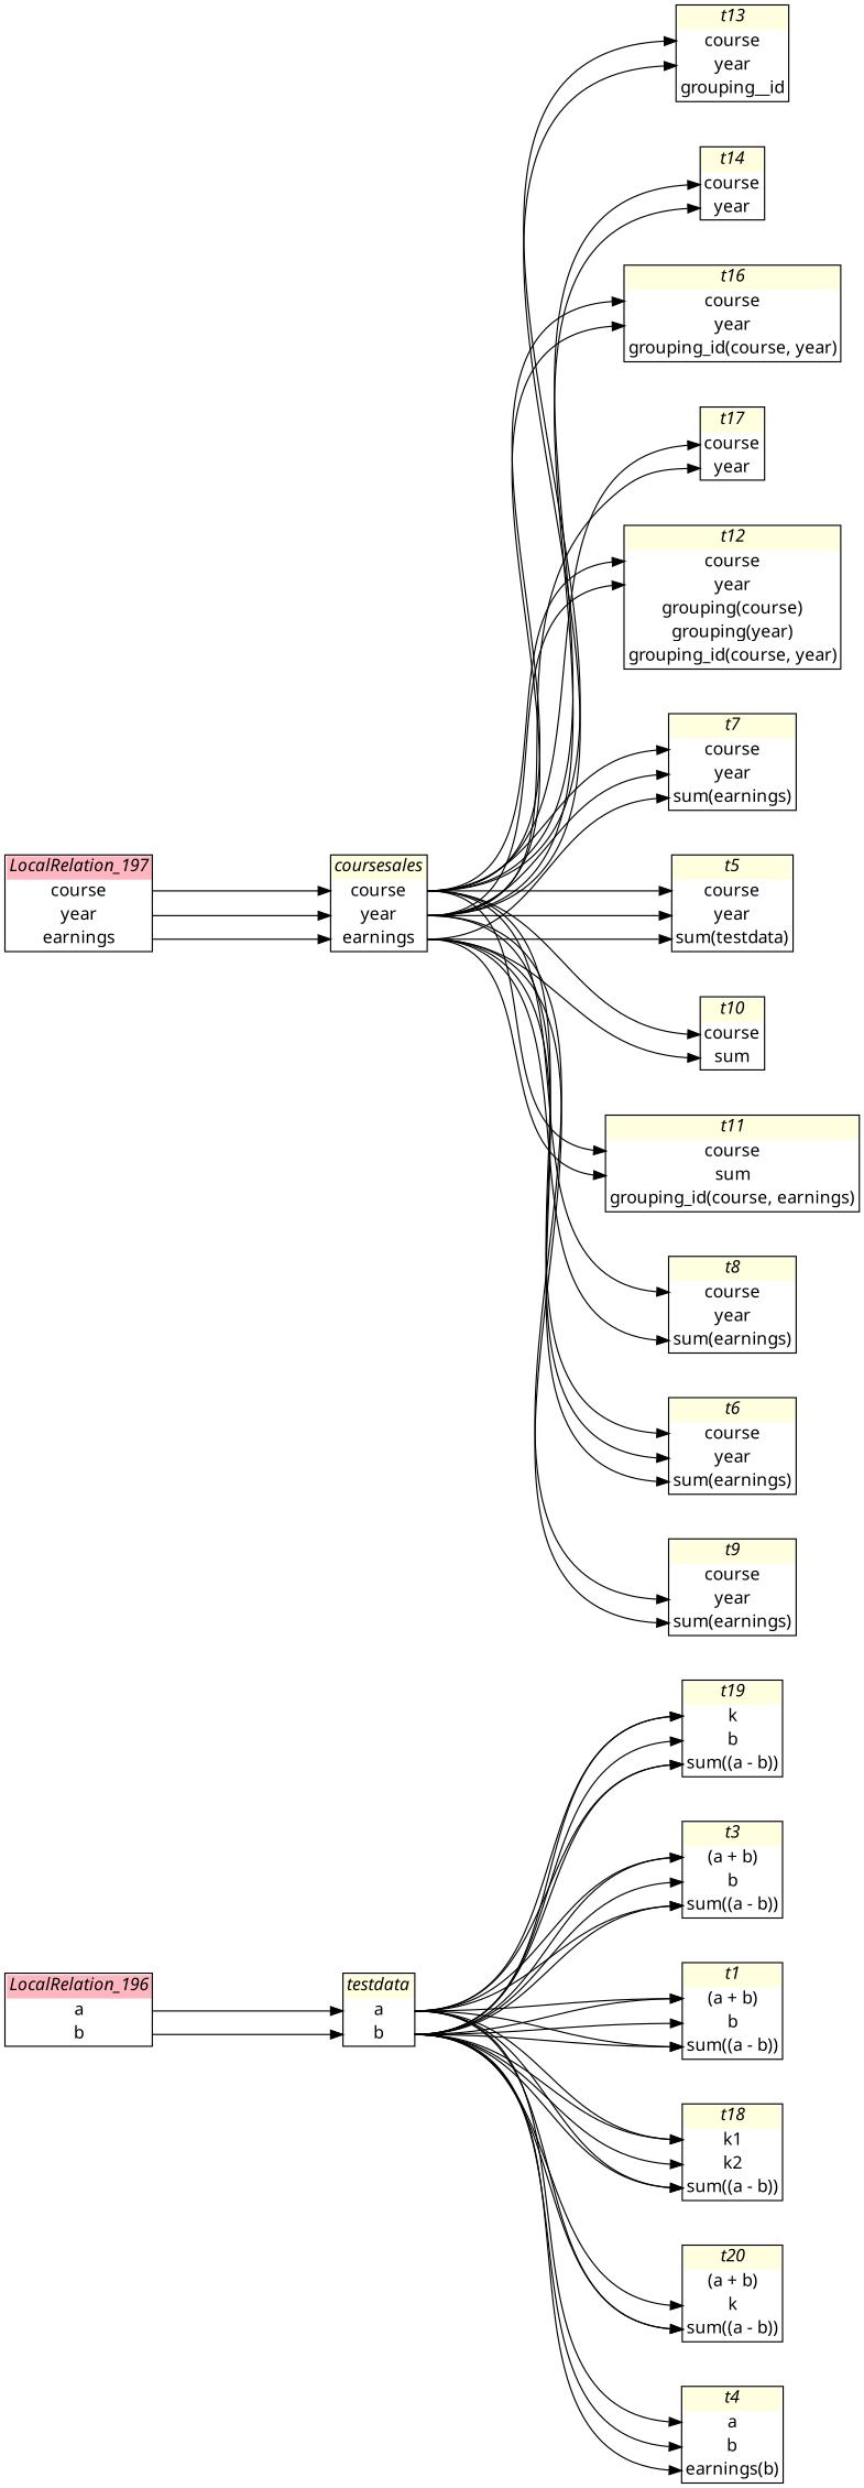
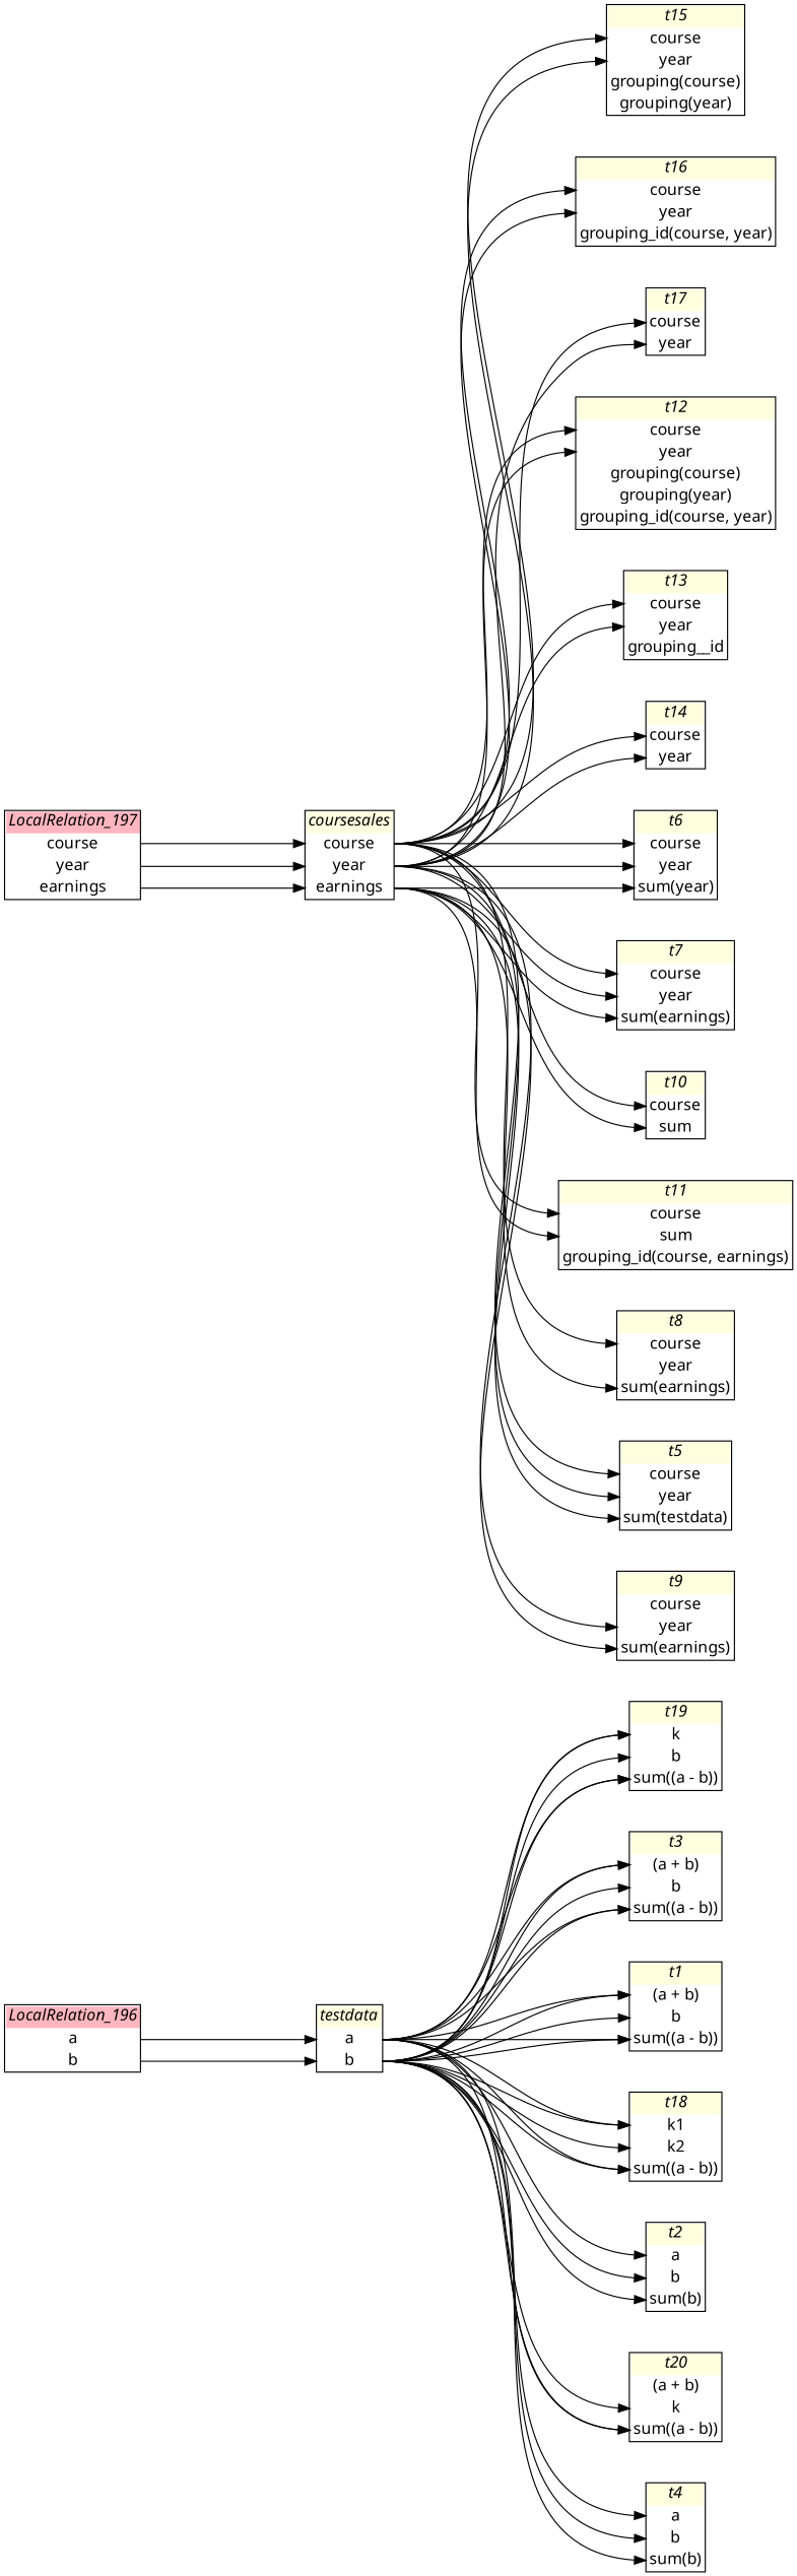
  digraph {
    fontname="Noto Sans"
    nodesep=0.5
    rankdir=LR
    ranksep=2
    node [fontname="Noto Sans" shape=plain]
    edge [fontname="Noto Sans" headport=0 tailport=1]
    n1 [label=< <table border="1" cellborder="0" cellspacing="0">   <tr><td bgcolor="lightpink"><i>LocalRelation_196</i></td></tr>   <tr><td port="0">a</td></tr> <tr><td port="1">b</td></tr> </table>>]
    n2 [label=< <table border="1" cellborder="0" cellspacing="0">   <tr><td bgcolor="lightyellow"><i>testdata</i></td></tr>   <tr><td port="0">a</td></tr> <tr><td port="1">b</td></tr> </table>>]
    n3 [label=< <table border="1" cellborder="0" cellspacing="0">   <tr><td bgcolor="lightyellow"><i>t1</i></td></tr>   <tr><td port="0">(a + b)</td></tr> <tr><td port="1">b</td></tr> <tr><td port="2">sum((a - b))</td></tr> </table>>]
    n4 [label=< <table border="1" cellborder="0" cellspacing="0">   <tr><td bgcolor="lightyellow"><i>t18</i></td></tr>   <tr><td port="0">k1</td></tr> <tr><td port="1">k2</td></tr> <tr><td port="2">sum((a - b))</td></tr> </table>>]
    n5 [label=< <table border="1" cellborder="0" cellspacing="0">   <tr><td bgcolor="lightyellow"><i>t19</i></td></tr>   <tr><td port="0">k</td></tr> <tr><td port="1">b</td></tr> <tr><td port="2">sum((a - b))</td></tr> </table>>]
+   n6 [label=< <table border="1" cellborder="0" cellspacing="0">   <tr><td bgcolor="lightyellow"><i>t2</i></td></tr>   <tr><td port="0">a</td></tr> <tr><td port="1">b</td></tr> <tr><td port="2">sum(b)</td></tr> </table>>]
    n7 [label=< <table border="1" cellborder="0" cellspacing="0">   <tr><td bgcolor="lightyellow"><i>t20</i></td></tr>   <tr><td port="0">(a + b)</td></tr> <tr><td port="1">k</td></tr> <tr><td port="2">sum((a - b))</td></tr> </table>>]
    n8 [label=< <table border="1" cellborder="0" cellspacing="0">   <tr><td bgcolor="lightyellow"><i>t3</i></td></tr>   <tr><td port="0">(a + b)</td></tr> <tr><td port="1">b</td></tr> <tr><td port="2">sum((a - b))</td></tr> </table>>]
-   n9 [label=< <table border="1" cellborder="0" cellspacing="0">   <tr><td bgcolor="lightyellow"><i>t4</i></td></tr>   <tr><td port="0">a</td></tr> <tr><td port="1">b</td></tr> <tr><td port="2">earnings(b)</td></tr> </table>>]
+   n9 [label=< <table border="1" cellborder="0" cellspacing="0">   <tr><td bgcolor="lightyellow"><i>t4</i></td></tr>   <tr><td port="0">a</td></tr> <tr><td port="1">b</td></tr> <tr><td port="2">sum(b)</td></tr> </table>>]
    n10 [label=< <table border="1" cellborder="0" cellspacing="0">   <tr><td bgcolor="lightpink"><i>LocalRelation_197</i></td></tr>   <tr><td port="0">course</td></tr> <tr><td port="1">year</td></tr> <tr><td port="2">earnings</td></tr> </table>>]
    n11 [label=< <table border="1" cellborder="0" cellspacing="0">   <tr><td bgcolor="lightyellow"><i>coursesales</i></td></tr>   <tr><td port="0">course</td></tr> <tr><td port="1">year</td></tr> <tr><td port="2">earnings</td></tr> </table>>]
    n12 [label=< <table border="1" cellborder="0" cellspacing="0">   <tr><td bgcolor="lightyellow"><i>t10</i></td></tr>   <tr><td port="0">course</td></tr> <tr><td port="1">sum</td></tr> </table>>]
    n13 [label=< <table border="1" cellborder="0" cellspacing="0">   <tr><td bgcolor="lightyellow"><i>t11</i></td></tr>   <tr><td port="0">course</td></tr> <tr><td port="1">sum</td></tr> <tr><td port="2">grouping_id(course, earnings)</td></tr> </table>>]
    n14 [label=< <table border="1" cellborder="0" cellspacing="0">   <tr><td bgcolor="lightyellow"><i>t12</i></td></tr>   <tr><td port="0">course</td></tr> <tr><td port="1">year</td></tr> <tr><td port="2">grouping(course)</td></tr> <tr><td port="3">grouping(year)</td></tr> <tr><td port="4">grouping_id(course, year)</td></tr> </table>>]
    n15 [label=< <table border="1" cellborder="0" cellspacing="0">   <tr><td bgcolor="lightyellow"><i>t13</i></td></tr>   <tr><td port="0">course</td></tr> <tr><td port="1">year</td></tr> <tr><td port="2">grouping__id</td></tr> </table>>]
    n16 [label=< <table border="1" cellborder="0" cellspacing="0">   <tr><td bgcolor="lightyellow"><i>t14</i></td></tr>   <tr><td port="0">course</td></tr> <tr><td port="1">year</td></tr> </table>>]
+   n17 [label=< <table border="1" cellborder="0" cellspacing="0">   <tr><td bgcolor="lightyellow"><i>t15</i></td></tr>   <tr><td port="0">course</td></tr> <tr><td port="1">year</td></tr> <tr><td port="2">grouping(course)</td></tr> <tr><td port="3">grouping(year)</td></tr> </table>>]
    n18 [label=< <table border="1" cellborder="0" cellspacing="0">   <tr><td bgcolor="lightyellow"><i>t16</i></td></tr>   <tr><td port="0">course</td></tr> <tr><td port="1">year</td></tr> <tr><td port="2">grouping_id(course, year)</td></tr> </table>>]
    n19 [label=< <table border="1" cellborder="0" cellspacing="0">   <tr><td bgcolor="lightyellow"><i>t17</i></td></tr>   <tr><td port="0">course</td></tr> <tr><td port="1">year</td></tr> </table>>]
    n20 [label=< <table border="1" cellborder="0" cellspacing="0">   <tr><td bgcolor="lightyellow"><i>t5</i></td></tr>   <tr><td port="0">course</td></tr> <tr><td port="1">year</td></tr> <tr><td port="2">sum(testdata)</td></tr> </table>>]
-   n21 [label=< <table border="1" cellborder="0" cellspacing="0">   <tr><td bgcolor="lightyellow"><i>t6</i></td></tr>   <tr><td port="0">course</td></tr> <tr><td port="1">year</td></tr> <tr><td port="2">sum(earnings)</td></tr> </table>>]
+   n21 [label=< <table border="1" cellborder="0" cellspacing="0">   <tr><td bgcolor="lightyellow"><i>t6</i></td></tr>   <tr><td port="0">course</td></tr> <tr><td port="1">year</td></tr> <tr><td port="2">sum(year)</td></tr> </table>>]
    n22 [label=< <table border="1" cellborder="0" cellspacing="0">   <tr><td bgcolor="lightyellow"><i>t7</i></td></tr>   <tr><td port="0">course</td></tr> <tr><td port="1">year</td></tr> <tr><td port="2">sum(earnings)</td></tr> </table>>]
    n23 [label=< <table border="1" cellborder="0" cellspacing="0">   <tr><td bgcolor="lightyellow"><i>t8</i></td></tr>   <tr><td port="0">course</td></tr> <tr><td port="1">year</td></tr> <tr><td port="2">sum(earnings)</td></tr> </table>>]
    n24 [label=< <table border="1" cellborder="0" cellspacing="0">   <tr><td bgcolor="lightyellow"><i>t9</i></td></tr>   <tr><td port="0">course</td></tr> <tr><td port="1">year</td></tr> <tr><td port="2">sum(earnings)</td></tr> </table>>]
    n1 -> n2 [tailport=0]
    n1 -> n2 [headport=1]
    n2 -> n3 [tailport=0]
    n2 -> n3 [headport=2 tailport=0]
    n2 -> n3
    n2 -> n3 [headport=1]
    n2 -> n3 [headport=2]
    n2 -> n4 [tailport=0]
    n2 -> n4 [headport=2 tailport=0]
    n2 -> n4
    n2 -> n4 [headport=1]
    n2 -> n4 [headport=2]
    n2 -> n5 [tailport=0]
    n2 -> n5 [headport=2 tailport=0]
    n2 -> n5
    n2 -> n5 [headport=1]
    n2 -> n5 [headport=2]
+   n2 -> n6 [tailport=0]
+   n2 -> n6 [headport=1]
+   n2 -> n6 [headport=2]
    n2 -> n7 [headport=2 tailport=0]
    n2 -> n7 [headport=1]
    n2 -> n7 [headport=2]
    n2 -> n8 [tailport=0]
    n2 -> n8 [headport=2 tailport=0]
    n2 -> n8
    n2 -> n8 [headport=1]
    n2 -> n8 [headport=2]
    n2 -> n9 [tailport=0]
    n2 -> n9 [headport=1]
    n2 -> n9 [headport=2]
    n10 -> n11 [tailport=0]
    n10 -> n11 [headport=1]
    n10 -> n11 [headport=2 tailport=2]
    n11 -> n12 [tailport=0]
    n11 -> n12 [headport=1 tailport=2]
    n11 -> n13 [tailport=0]
    n11 -> n13 [headport=1 tailport=2]
    n11 -> n14 [tailport=0]
    n11 -> n14 [headport=1]
    n11 -> n15 [tailport=0]
    n11 -> n15 [headport=1]
    n11 -> n16 [tailport=0]
    n11 -> n16 [headport=1]
+   n11 -> n17 [tailport=0]
+   n11 -> n17 [headport=1]
    n11 -> n18 [tailport=0]
    n11 -> n18 [headport=1]
    n11 -> n19 [tailport=0]
    n11 -> n19 [headport=1]
    n11 -> n20 [tailport=0]
    n11 -> n20 [headport=1]
    n11 -> n20 [headport=2 tailport=2]
    n11 -> n21 [tailport=0]
    n11 -> n21 [headport=1]
    n11 -> n21 [headport=2 tailport=2]
    n11 -> n22 [tailport=0]
    n11 -> n22 [headport=1]
    n11 -> n22 [headport=2 tailport=2]
    n11 -> n23 [tailport=0]
    n11 -> n23 [headport=2 tailport=2]
    n11 -> n24 [headport=1]
    n11 -> n24 [headport=2 tailport=2]
  }
